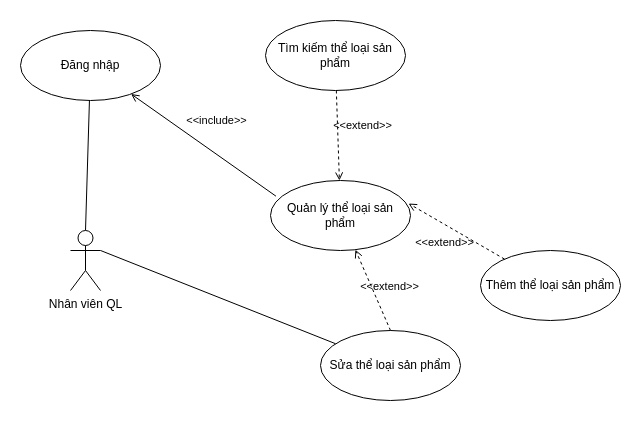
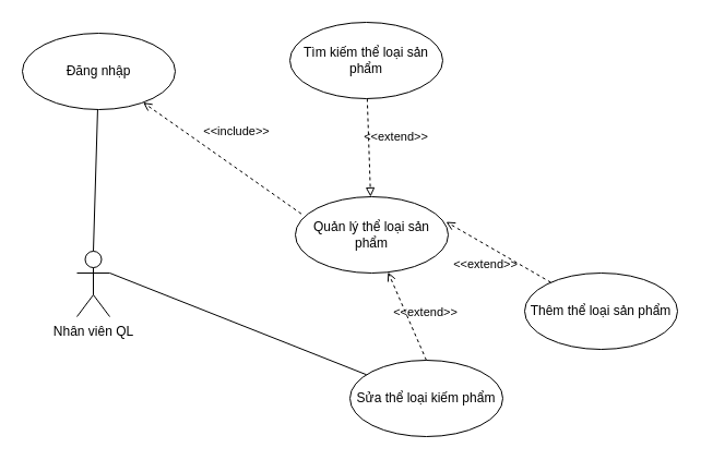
  <mxCell id="0" />
  <mxCell id="1" parent="0" />
  <mxCell id="2" value="Quản lý thể loại sản phẩm" style="ellipse;whiteSpace=wrap;html=1;" parent="1" vertex="1"><mxGeometry x="270" y="180" width="140" height="70" as="geometry" /></mxCell>
  <mxCell id="3" value="Đăng nhập" style="ellipse;whiteSpace=wrap;html=1;" parent="1" vertex="1"><mxGeometry x="20" y="30" width="140" height="70" as="geometry" /></mxCell>
  <mxCell id="4" value="" style="endArrow=none;html=1;rounded=0;exitX=1;exitY=0.333;exitDx=0;exitDy=0;exitPerimeter=0;" parent="1" source="13" target="8" edge="1"><mxGeometry width="50" height="50" relative="1" as="geometry"><mxPoint x="120" y="250" as="sourcePoint" /><mxPoint x="130" y="130" as="targetPoint" /></mxGeometry></mxCell>
  <mxCell id="5" value="" style="endArrow=none;html=1;rounded=0;" parent="1" target="3" edge="1"><mxGeometry width="50" height="50" relative="1" as="geometry"><mxPoint x="85" y="230" as="sourcePoint" /><mxPoint x="130" y="130" as="targetPoint" /></mxGeometry></mxCell>
  <mxCell id="6" value="Tìm kiếm thể loại sản phẩm" style="ellipse;whiteSpace=wrap;html=1;" parent="1" vertex="1"><mxGeometry x="265" y="20" width="140" height="70" as="geometry" /></mxCell>
  <mxCell id="7" value="Thêm thể loại sản phẩm" style="ellipse;whiteSpace=wrap;html=1;" parent="1" vertex="1"><mxGeometry x="480" y="250" width="140" height="70" as="geometry" /></mxCell>
- <mxCell id="8" value="Sửa thể loại sản phẩm" style="ellipse;whiteSpace=wrap;html=1;" parent="1" vertex="1"><mxGeometry x="320" y="330" width="140" height="70" as="geometry" /></mxCell>
- <mxCell id="9" value="&amp;lt;&amp;lt;extend&amp;gt;&amp;gt;" style="html=1;verticalAlign=bottom;labelBackgroundColor=none;endArrow=open;endFill=0;dashed=1;rounded=0;" parent="1" source="6" target="2" edge="1"><mxGeometry x="0.006" y="25" width="160" relative="1" as="geometry"><mxPoint x="350" y="220" as="sourcePoint" /><mxPoint x="510" y="220" as="targetPoint" /><mxPoint as="offset" /></mxGeometry></mxCell>
+ <mxCell id="8" value="Sửa thể loại kiếm phẩm" style="ellipse;whiteSpace=wrap;html=1;" parent="1" vertex="1"><mxGeometry x="320" y="330" width="140" height="70" as="geometry" /></mxCell>
+ <mxCell id="9" value="&amp;lt;&amp;lt;extend&amp;gt;&amp;gt;" style="html=1;verticalAlign=bottom;labelBackgroundColor=none;endArrow=block;endFill=0;dashed=1;rounded=0;" parent="1" source="6" target="2" edge="1"><mxGeometry x="0.006" y="25" width="160" relative="1" as="geometry"><mxPoint x="350" y="220" as="sourcePoint" /><mxPoint x="510" y="220" as="targetPoint" /><mxPoint as="offset" /></mxGeometry></mxCell>
  <mxCell id="10" value="&amp;lt;&amp;lt;extend&amp;gt;&amp;gt;" style="html=1;verticalAlign=bottom;labelBackgroundColor=none;endArrow=open;endFill=0;dashed=1;rounded=0;entryX=0.986;entryY=0.329;entryDx=0;entryDy=0;entryPerimeter=0;" parent="1" source="7" target="2" edge="1"><mxGeometry x="0.013" y="24" width="160" relative="1" as="geometry"><mxPoint x="376.144" y="99.947" as="sourcePoint" /><mxPoint x="363.883" y="210.054" as="targetPoint" /><mxPoint as="offset" /></mxGeometry></mxCell>
  <mxCell id="11" value="&amp;lt;&amp;lt;extend&amp;gt;&amp;gt;" style="html=1;verticalAlign=bottom;labelBackgroundColor=none;endArrow=open;endFill=0;dashed=1;rounded=0;exitX=0.5;exitY=0;exitDx=0;exitDy=0;" parent="1" source="8" target="2" edge="1"><mxGeometry x="-0.282" y="-13" width="160" relative="1" as="geometry"><mxPoint x="396.144" y="119.947" as="sourcePoint" /><mxPoint x="383.883" y="230.054" as="targetPoint" /><mxPoint as="offset" /></mxGeometry></mxCell>
- <mxCell id="12" value="&amp;lt;&amp;lt;include&amp;gt;&amp;gt;" style="html=1;verticalAlign=bottom;labelBackgroundColor=none;endArrow=open;endFill=0;dashed=0;rounded=0;exitX=0.039;exitY=0.224;exitDx=0;exitDy=0;exitPerimeter=0;" parent="1" source="2" target="3" edge="1"><mxGeometry x="-0.013" y="-20" width="160" relative="1" as="geometry"><mxPoint x="350" y="220" as="sourcePoint" /><mxPoint x="510" y="220" as="targetPoint" /><mxPoint as="offset" /></mxGeometry></mxCell>
+ <mxCell id="12" value="&amp;lt;&amp;lt;include&amp;gt;&amp;gt;" style="html=1;verticalAlign=bottom;labelBackgroundColor=none;endArrow=open;endFill=0;dashed=1;rounded=0;exitX=0.039;exitY=0.224;exitDx=0;exitDy=0;exitPerimeter=0;" parent="1" source="2" target="3" edge="1"><mxGeometry x="-0.013" y="-20" width="160" relative="1" as="geometry"><mxPoint x="350" y="220" as="sourcePoint" /><mxPoint x="510" y="220" as="targetPoint" /><mxPoint as="offset" /></mxGeometry></mxCell>
  <mxCell id="13" value="Nhân viên QL" style="shape=umlActor;verticalLabelPosition=bottom;verticalAlign=top;html=1;" parent="1" vertex="1"><mxGeometry x="70" y="230" width="30" height="60" as="geometry" /></mxCell>
